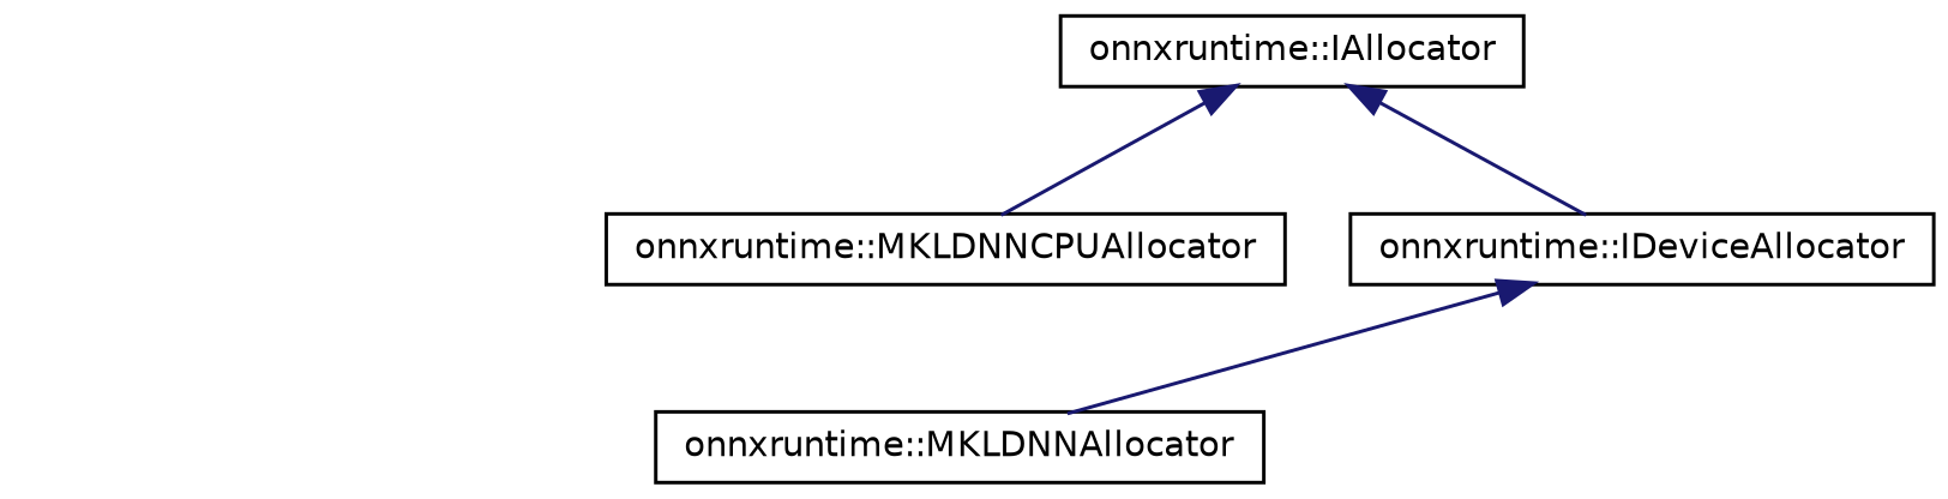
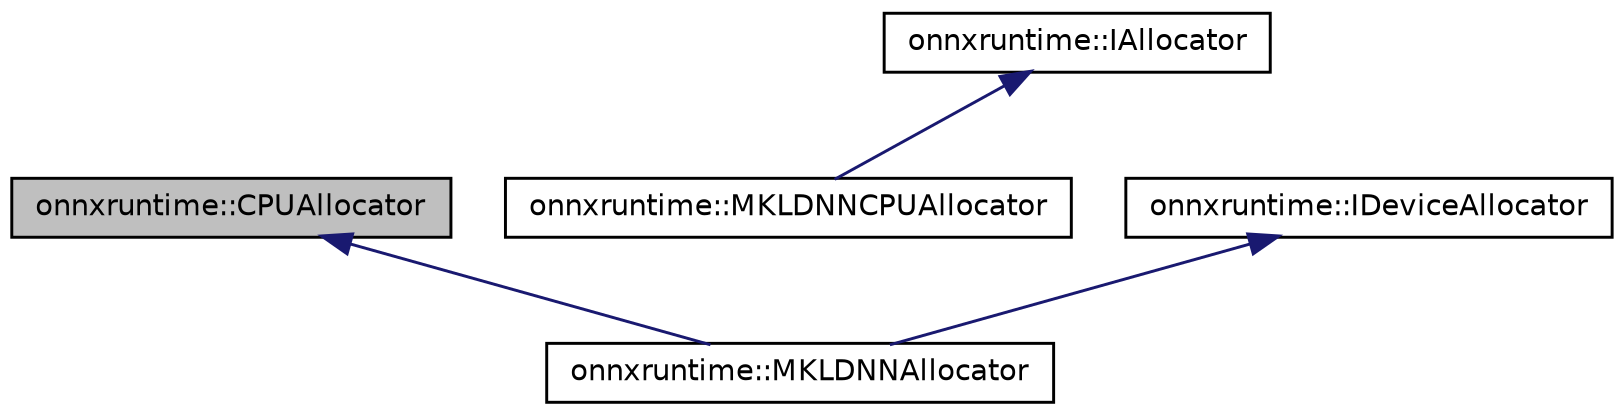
  digraph {
    node [color=black fillcolor=white fontname=Helvetica fontsize=10 shape=record style=filled]
    edge [color=midnightblue dir=back fontname=Helvetica fontsize=10 labelfontname=Helvetica labelfontsize=10 style=solid]
+   n1 [fillcolor=grey75 fontcolor=black height=0.2 label="onnxruntime::CPUAllocator" width=0.4]
    n2 [height=0.2 label="onnxruntime::MKLDNNAllocator" width=0.4]
    n3 [height=0.2 label="onnxruntime::MKLDNNCPUAllocator" width=0.4]
    n4 [height=0.2 label="onnxruntime::IDeviceAllocator" width=0.4]
    n5 [height=0.2 label="onnxruntime::IAllocator" width=0.4]
+   n1 -> n2
    n4 -> n2
    n5 -> n3
-   n5 -> n4
  }
